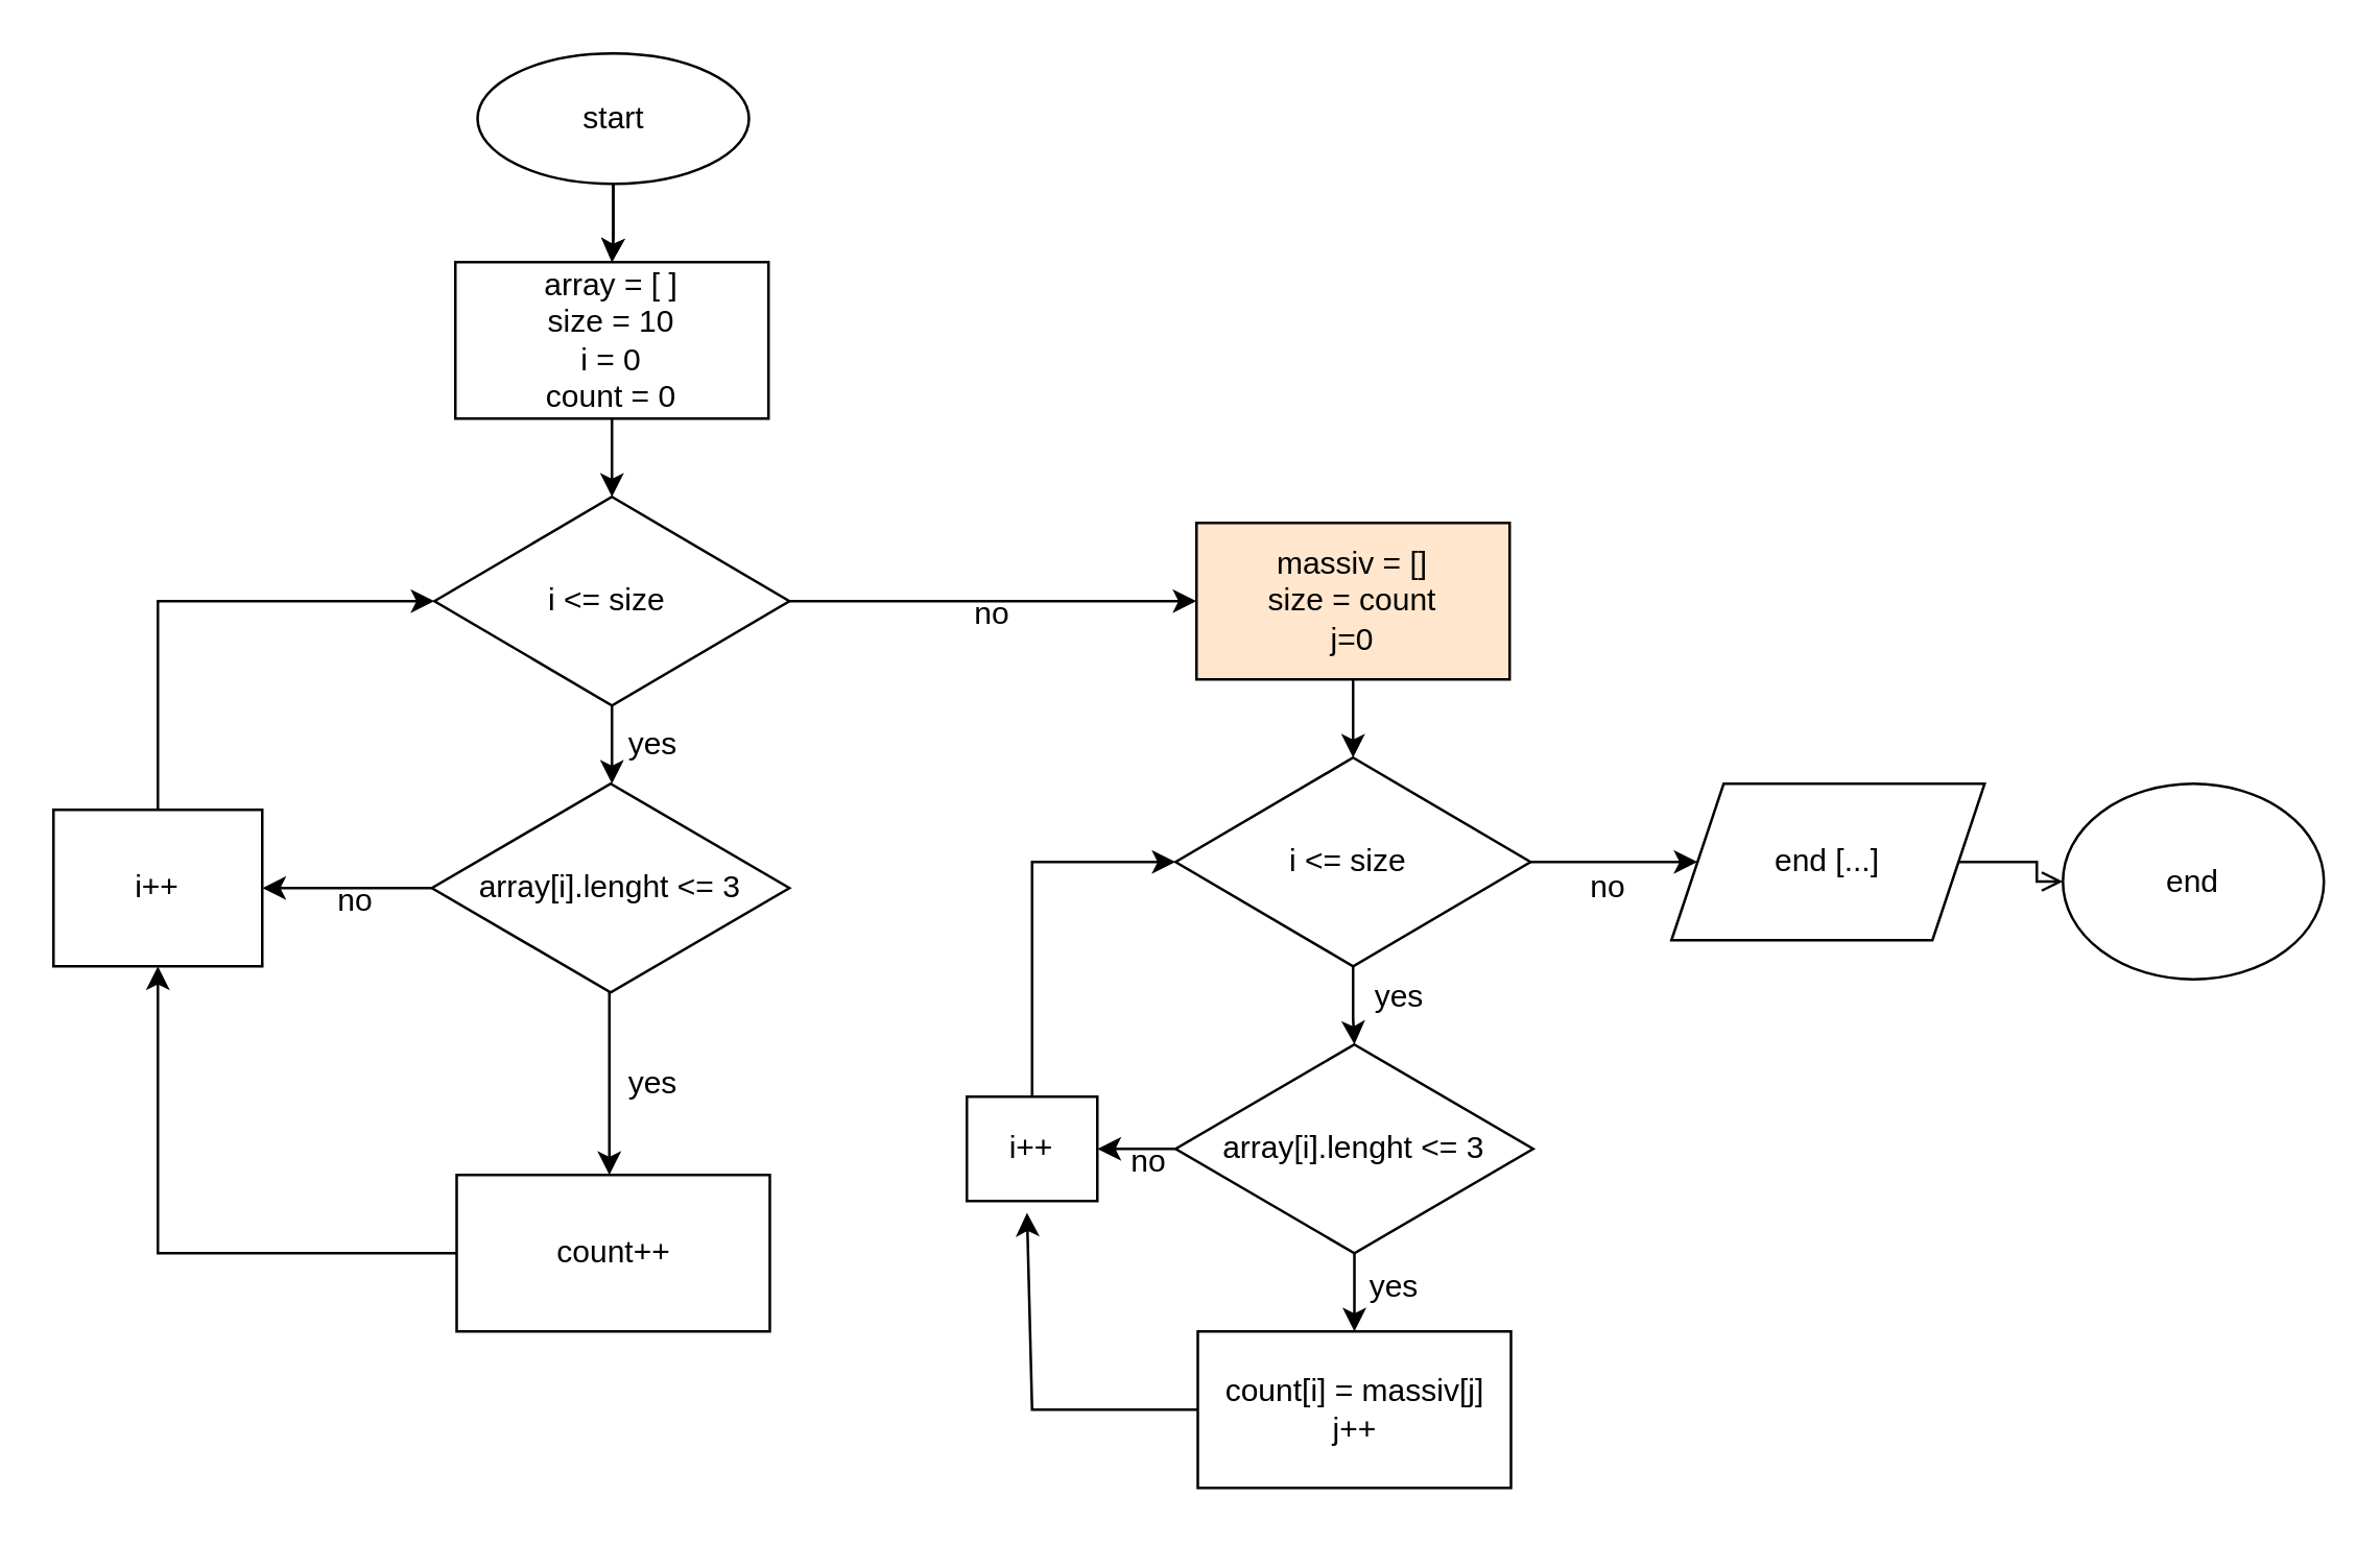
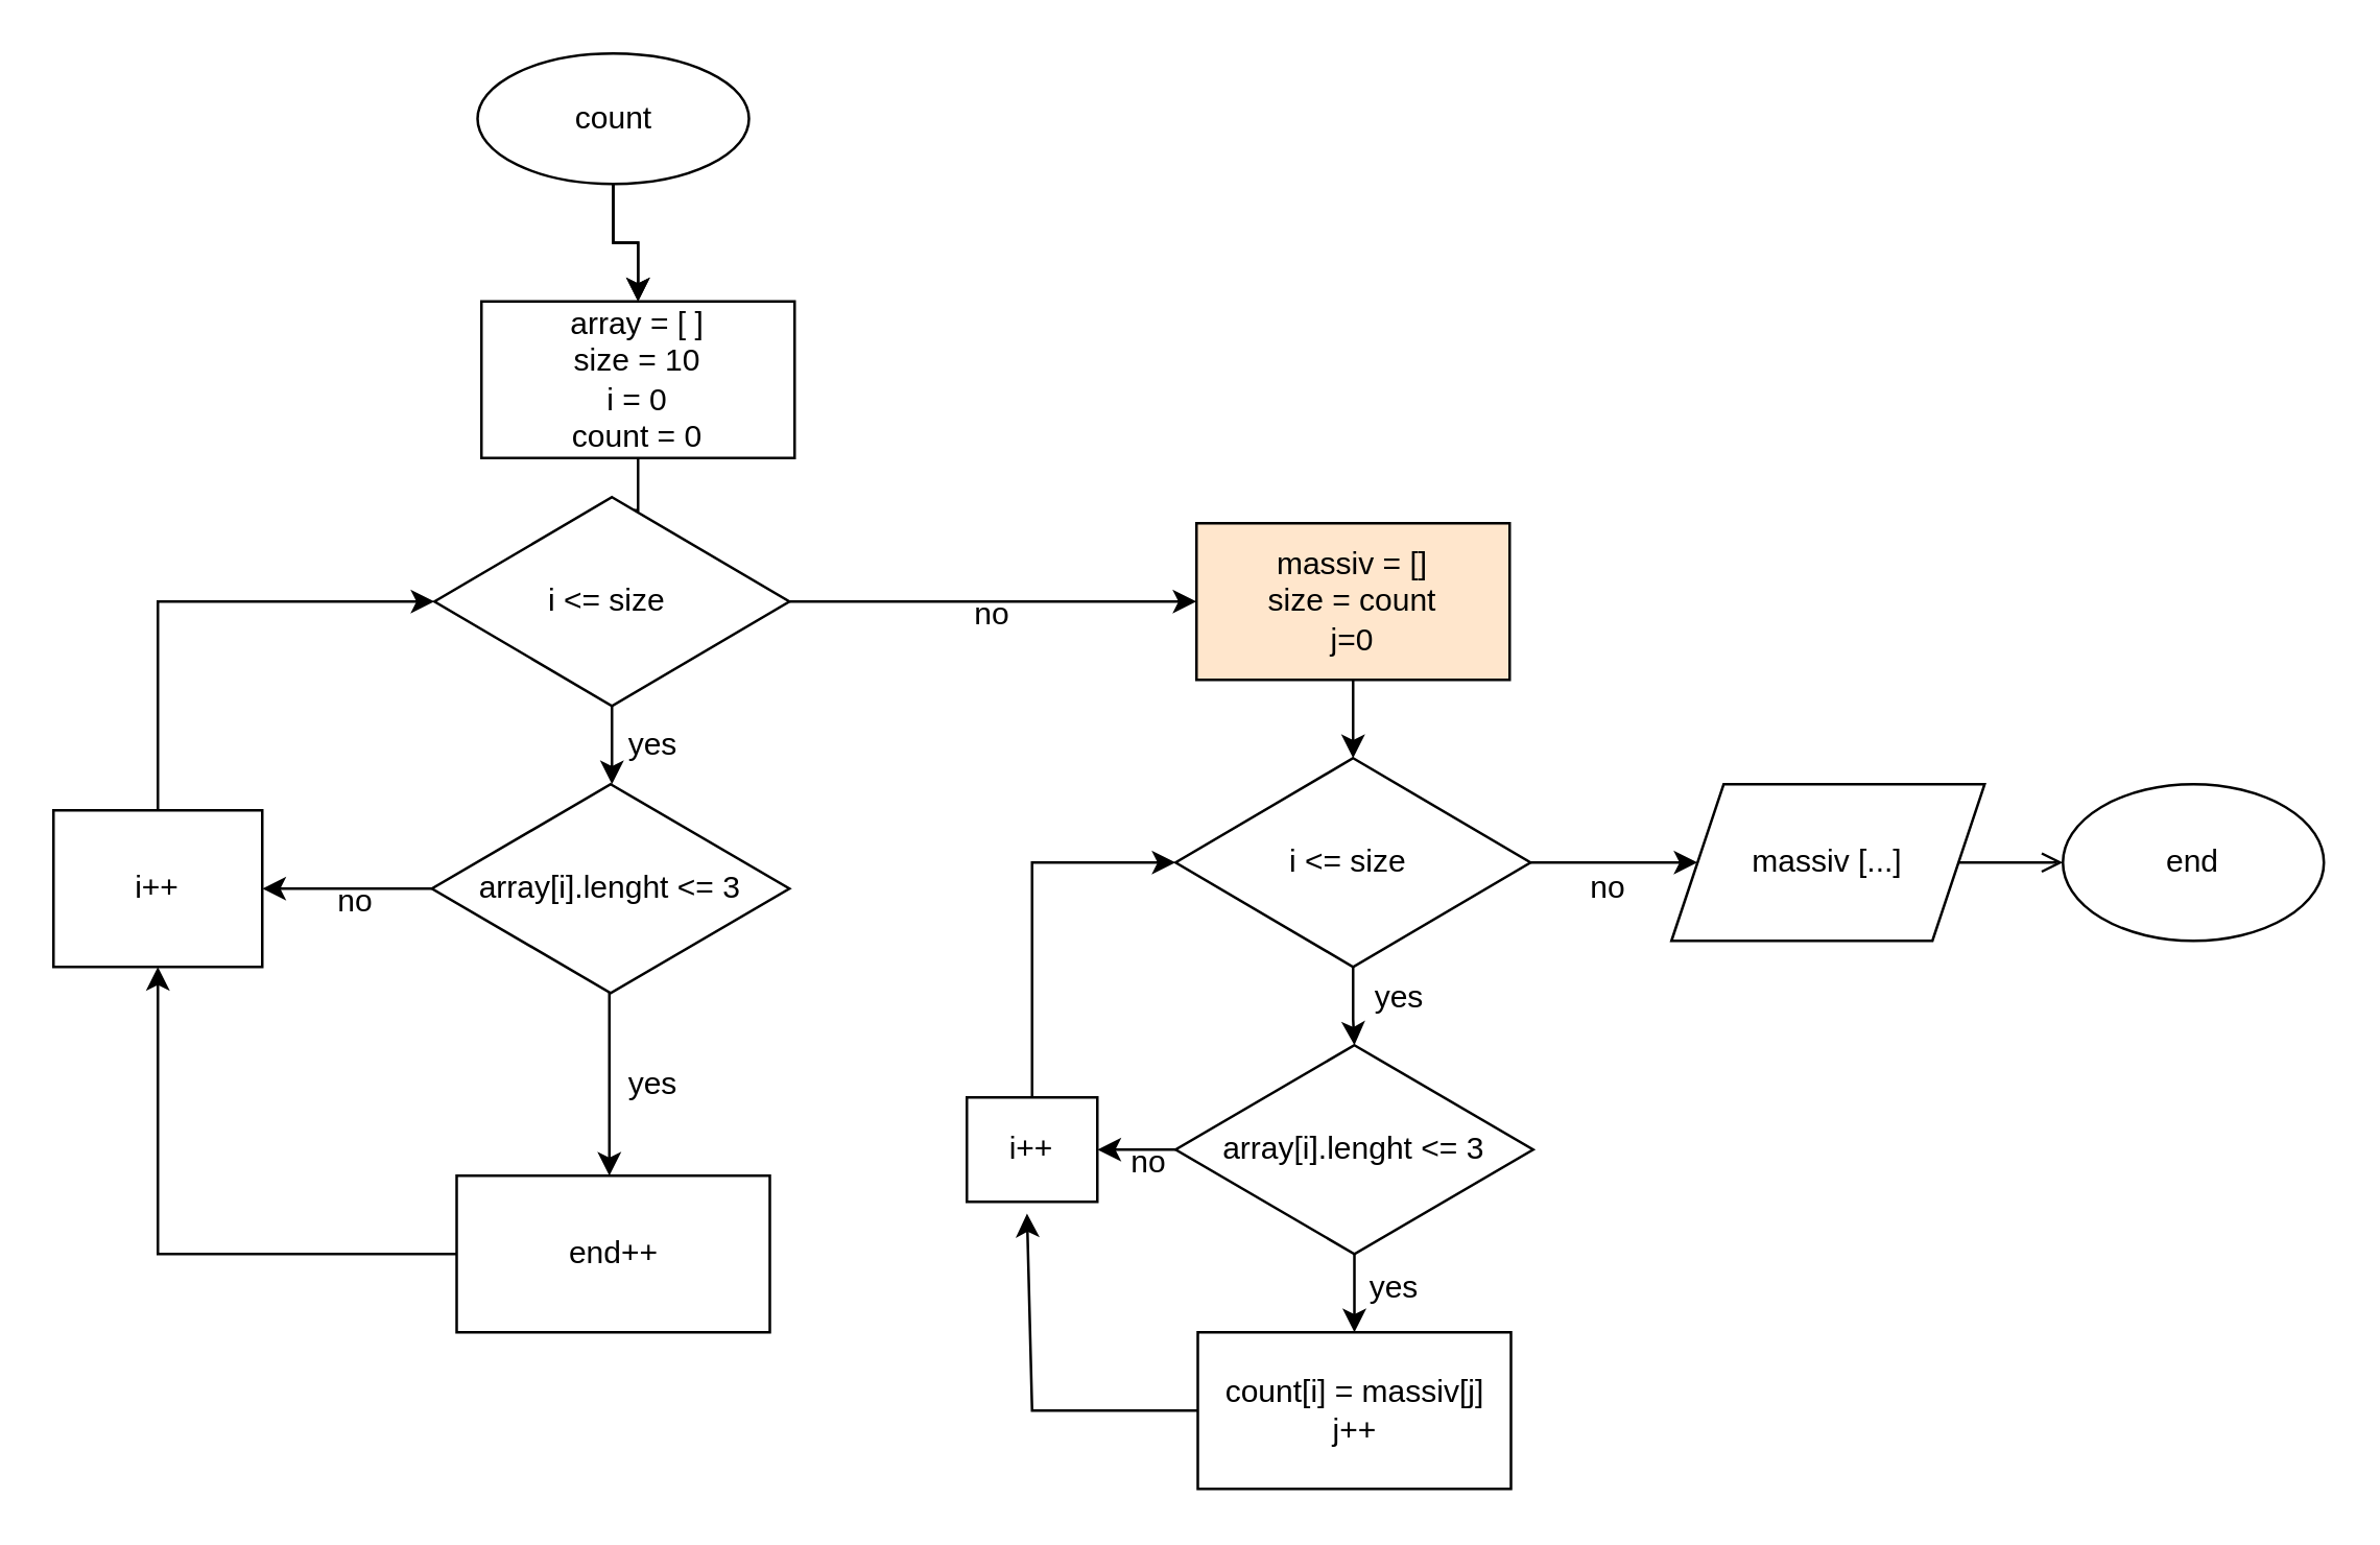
  <mxCell id="0" />
  <mxCell id="1" parent="0" />
  <mxCell id="2" value="" style="edgeStyle=orthogonalEdgeStyle;rounded=0;orthogonalLoop=1;jettySize=auto;html=1;" edge="1" parent="1" source="4" target="6"><mxGeometry relative="1" as="geometry" /></mxCell>
  <mxCell id="3" value="" style="edgeStyle=orthogonalEdgeStyle;rounded=0;orthogonalLoop=1;jettySize=auto;html=1;" edge="1" parent="1" source="4" target="6"><mxGeometry relative="1" as="geometry" /></mxCell>
- <mxCell id="4" value="start" style="ellipse;whiteSpace=wrap;html=1;" vertex="1" parent="1"><mxGeometry x="182.5" y="20" width="104" height="50" as="geometry" /></mxCell>
+ <mxCell id="4" value="count" style="ellipse;whiteSpace=wrap;html=1;" vertex="1" parent="1"><mxGeometry x="182.5" y="20" width="104" height="50" as="geometry" /></mxCell>
  <mxCell id="5" value="" style="edgeStyle=orthogonalEdgeStyle;rounded=0;orthogonalLoop=1;jettySize=auto;html=1;" edge="1" parent="1" source="6" target="9"><mxGeometry relative="1" as="geometry" /></mxCell>
- <mxCell id="6" value="array = [ ]&lt;br&gt;size = 10&lt;br&gt;i = 0&lt;br&gt;count = 0" style="shape=parallelogram;perimeter=parallelogramPerimeter;whiteSpace=wrap;html=1;fixedSize=1;size=-14;" vertex="1" parent="1"><mxGeometry x="174" y="100" width="120" height="60" as="geometry" /></mxCell>
+ <mxCell id="6" value="array = [ ]&lt;br&gt;size = 10&lt;br&gt;i = 0&lt;br&gt;count = 0" style="shape=parallelogram;perimeter=parallelogramPerimeter;whiteSpace=wrap;html=1;fixedSize=1;size=-14;" vertex="1" parent="1"><mxGeometry x="184" y="115" width="120" height="60" as="geometry" /></mxCell>
  <mxCell id="7" value="" style="edgeStyle=orthogonalEdgeStyle;rounded=0;orthogonalLoop=1;jettySize=auto;html=1;" edge="1" parent="1" source="9"><mxGeometry relative="1" as="geometry"><mxPoint x="234" y="300" as="targetPoint" /></mxGeometry></mxCell>
  <mxCell id="8" value="" style="edgeStyle=orthogonalEdgeStyle;rounded=0;orthogonalLoop=1;jettySize=auto;html=1;" edge="1" parent="1" source="9" target="18"><mxGeometry relative="1" as="geometry" /></mxCell>
  <mxCell id="9" value="i &amp;lt;= size&amp;nbsp;" style="rhombus;whiteSpace=wrap;html=1;" vertex="1" parent="1"><mxGeometry x="166" y="190" width="136" height="80" as="geometry" /></mxCell>
- <mxCell id="10" value="count++" style="whiteSpace=wrap;html=1;" vertex="1" parent="1"><mxGeometry x="174.5" y="450" width="120" height="60" as="geometry" /></mxCell>
+ <mxCell id="10" value="end++" style="whiteSpace=wrap;html=1;" vertex="1" parent="1"><mxGeometry x="174.5" y="450" width="120" height="60" as="geometry" /></mxCell>
  <mxCell id="11" value="" style="edgeStyle=orthogonalEdgeStyle;rounded=0;orthogonalLoop=1;jettySize=auto;html=1;" edge="1" parent="1" source="13"><mxGeometry relative="1" as="geometry"><mxPoint x="233" y="450" as="targetPoint" /></mxGeometry></mxCell>
  <mxCell id="12" value="" style="edgeStyle=orthogonalEdgeStyle;rounded=0;orthogonalLoop=1;jettySize=auto;html=1;" edge="1" parent="1" source="13" target="15"><mxGeometry relative="1" as="geometry" /></mxCell>
  <mxCell id="13" value="array[i].lenght &amp;lt;= 3" style="rhombus;whiteSpace=wrap;html=1;" vertex="1" parent="1"><mxGeometry x="165" y="300" width="137" height="80" as="geometry" /></mxCell>
  <mxCell id="14" value="" style="endArrow=classic;html=1;rounded=0;entryX=0.5;entryY=1;entryDx=0;entryDy=0;exitX=0;exitY=0.5;exitDx=0;exitDy=0;" edge="1" parent="1" source="10" target="15"><mxGeometry width="50" height="50" relative="1" as="geometry"><mxPoint x="210" y="310" as="sourcePoint" /><mxPoint x="260" y="260" as="targetPoint" /><Array as="points"><mxPoint x="60" y="480" /></Array></mxGeometry></mxCell>
  <mxCell id="15" value="i++" style="whiteSpace=wrap;html=1;" vertex="1" parent="1"><mxGeometry x="20" y="310" width="80" height="60" as="geometry" /></mxCell>
  <mxCell id="16" value="" style="endArrow=classic;html=1;rounded=0;exitX=0.5;exitY=0;exitDx=0;exitDy=0;entryX=0;entryY=0.5;entryDx=0;entryDy=0;" edge="1" parent="1" source="15" target="9"><mxGeometry width="50" height="50" relative="1" as="geometry"><mxPoint x="210" y="320" as="sourcePoint" /><mxPoint x="260" y="270" as="targetPoint" /><Array as="points"><mxPoint x="60" y="230" /></Array></mxGeometry></mxCell>
  <mxCell id="17" value="" style="edgeStyle=orthogonalEdgeStyle;rounded=0;orthogonalLoop=1;jettySize=auto;html=1;" edge="1" parent="1" source="18" target="21"><mxGeometry relative="1" as="geometry" /></mxCell>
  <mxCell id="18" value="massiv = []&lt;br&gt;size = count&lt;br&gt;j=0" style="rounded=0;whiteSpace=wrap;html=1;fillColor=#ffe6cc;" vertex="1" parent="1"><mxGeometry x="458" y="200" width="120" height="60" as="geometry" /></mxCell>
  <mxCell id="19" value="" style="edgeStyle=orthogonalEdgeStyle;rounded=0;orthogonalLoop=1;jettySize=auto;html=1;" edge="1" parent="1" source="21" target="24"><mxGeometry relative="1" as="geometry" /></mxCell>
  <mxCell id="20" value="" style="edgeStyle=orthogonalEdgeStyle;rounded=0;orthogonalLoop=1;jettySize=auto;html=1;" edge="1" parent="1" source="21" target="30"><mxGeometry relative="1" as="geometry" /></mxCell>
  <mxCell id="21" value="i &amp;lt;= size&amp;nbsp;" style="rhombus;whiteSpace=wrap;html=1;" vertex="1" parent="1"><mxGeometry x="450" y="290" width="136" height="80" as="geometry" /></mxCell>
  <mxCell id="22" value="" style="edgeStyle=orthogonalEdgeStyle;rounded=0;orthogonalLoop=1;jettySize=auto;html=1;" edge="1" parent="1" source="24" target="26"><mxGeometry relative="1" as="geometry" /></mxCell>
  <mxCell id="23" value="" style="edgeStyle=orthogonalEdgeStyle;rounded=0;orthogonalLoop=1;jettySize=auto;html=1;" edge="1" parent="1" source="24" target="25"><mxGeometry relative="1" as="geometry" /></mxCell>
  <mxCell id="24" value="array[i].lenght &amp;lt;= 3" style="rhombus;whiteSpace=wrap;html=1;" vertex="1" parent="1"><mxGeometry x="450" y="400" width="137" height="80" as="geometry" /></mxCell>
  <mxCell id="25" value="i++" style="whiteSpace=wrap;html=1;" vertex="1" parent="1"><mxGeometry x="370" y="420" width="50" height="40" as="geometry" /></mxCell>
  <mxCell id="26" value="count[i] = massiv[j]&lt;br&gt;j++" style="rounded=0;whiteSpace=wrap;html=1;" vertex="1" parent="1"><mxGeometry x="458.5" y="510" width="120" height="60" as="geometry" /></mxCell>
  <mxCell id="27" value="" style="endArrow=classic;html=1;rounded=0;entryX=0;entryY=0.5;entryDx=0;entryDy=0;exitX=0.5;exitY=0;exitDx=0;exitDy=0;" edge="1" parent="1" source="25" target="21"><mxGeometry width="50" height="50" relative="1" as="geometry"><mxPoint x="360" y="470" as="sourcePoint" /><mxPoint x="410" y="420" as="targetPoint" /><Array as="points"><mxPoint x="395" y="330" /></Array></mxGeometry></mxCell>
  <mxCell id="28" value="" style="endArrow=classic;html=1;rounded=0;exitX=0;exitY=0.5;exitDx=0;exitDy=0;entryX=0.461;entryY=1.113;entryDx=0;entryDy=0;entryPerimeter=0;" edge="1" parent="1" source="26" target="25"><mxGeometry width="50" height="50" relative="1" as="geometry"><mxPoint x="360" y="470" as="sourcePoint" /><mxPoint x="410" y="420" as="targetPoint" /><Array as="points"><mxPoint x="395" y="540" /></Array></mxGeometry></mxCell>
  <mxCell id="29" value="" style="edgeStyle=orthogonalEdgeStyle;rounded=0;orthogonalLoop=1;jettySize=auto;html=1;endArrow=open;" edge="1" parent="1" source="30" target="31"><mxGeometry relative="1" as="geometry" /></mxCell>
- <mxCell id="30" value="end [...]" style="shape=parallelogram;perimeter=parallelogramPerimeter;whiteSpace=wrap;html=1;fixedSize=1;" vertex="1" parent="1"><mxGeometry x="640" y="300" width="120" height="60" as="geometry" /></mxCell>
- <mxCell id="31" value="end" style="ellipse;whiteSpace=wrap;html=1;" vertex="1" parent="1"><mxGeometry x="790" y="300" width="100" height="75" as="geometry" /></mxCell>
+ <mxCell id="30" value="massiv [...]" style="shape=parallelogram;perimeter=parallelogramPerimeter;whiteSpace=wrap;html=1;fixedSize=1;" vertex="1" parent="1"><mxGeometry x="640" y="300" width="120" height="60" as="geometry" /></mxCell>
+ <mxCell id="31" value="end" style="ellipse;whiteSpace=wrap;html=1;" vertex="1" parent="1"><mxGeometry x="790" y="300" width="100" height="60" as="geometry" /></mxCell>
  <mxCell id="32" value="yes" style="text;html=1;strokeColor=none;fillColor=none;align=center;verticalAlign=middle;whiteSpace=wrap;rounded=0;" vertex="1" parent="1"><mxGeometry x="220" y="270" width="60" height="30" as="geometry" /></mxCell>
  <mxCell id="33" value="yes" style="text;html=1;strokeColor=none;fillColor=none;align=center;verticalAlign=middle;whiteSpace=wrap;rounded=0;" vertex="1" parent="1"><mxGeometry x="220" y="400" width="60" height="30" as="geometry" /></mxCell>
  <mxCell id="34" value="yes" style="text;html=1;strokeColor=none;fillColor=none;align=center;verticalAlign=middle;whiteSpace=wrap;rounded=0;" vertex="1" parent="1"><mxGeometry x="506" y="367" width="60" height="30" as="geometry" /></mxCell>
  <mxCell id="35" value="yes" style="text;html=1;strokeColor=none;fillColor=none;align=center;verticalAlign=middle;whiteSpace=wrap;rounded=0;" vertex="1" parent="1"><mxGeometry x="504" y="478" width="60" height="30" as="geometry" /></mxCell>
  <mxCell id="36" value="no" style="text;html=1;strokeColor=none;fillColor=none;align=center;verticalAlign=middle;whiteSpace=wrap;rounded=0;" vertex="1" parent="1"><mxGeometry x="106" y="330" width="60" height="30" as="geometry" /></mxCell>
  <mxCell id="37" value="no" style="text;html=1;strokeColor=none;fillColor=none;align=center;verticalAlign=middle;whiteSpace=wrap;rounded=0;" vertex="1" parent="1"><mxGeometry x="586" y="325" width="60" height="30" as="geometry" /></mxCell>
  <mxCell id="38" value="no" style="text;html=1;strokeColor=none;fillColor=none;align=center;verticalAlign=middle;whiteSpace=wrap;rounded=0;" vertex="1" parent="1"><mxGeometry x="350" y="220" width="60" height="30" as="geometry" /></mxCell>
  <mxCell id="39" value="no" style="text;html=1;strokeColor=none;fillColor=none;align=center;verticalAlign=middle;whiteSpace=wrap;rounded=0;" vertex="1" parent="1"><mxGeometry x="410" y="430" width="60" height="30" as="geometry" /></mxCell>
